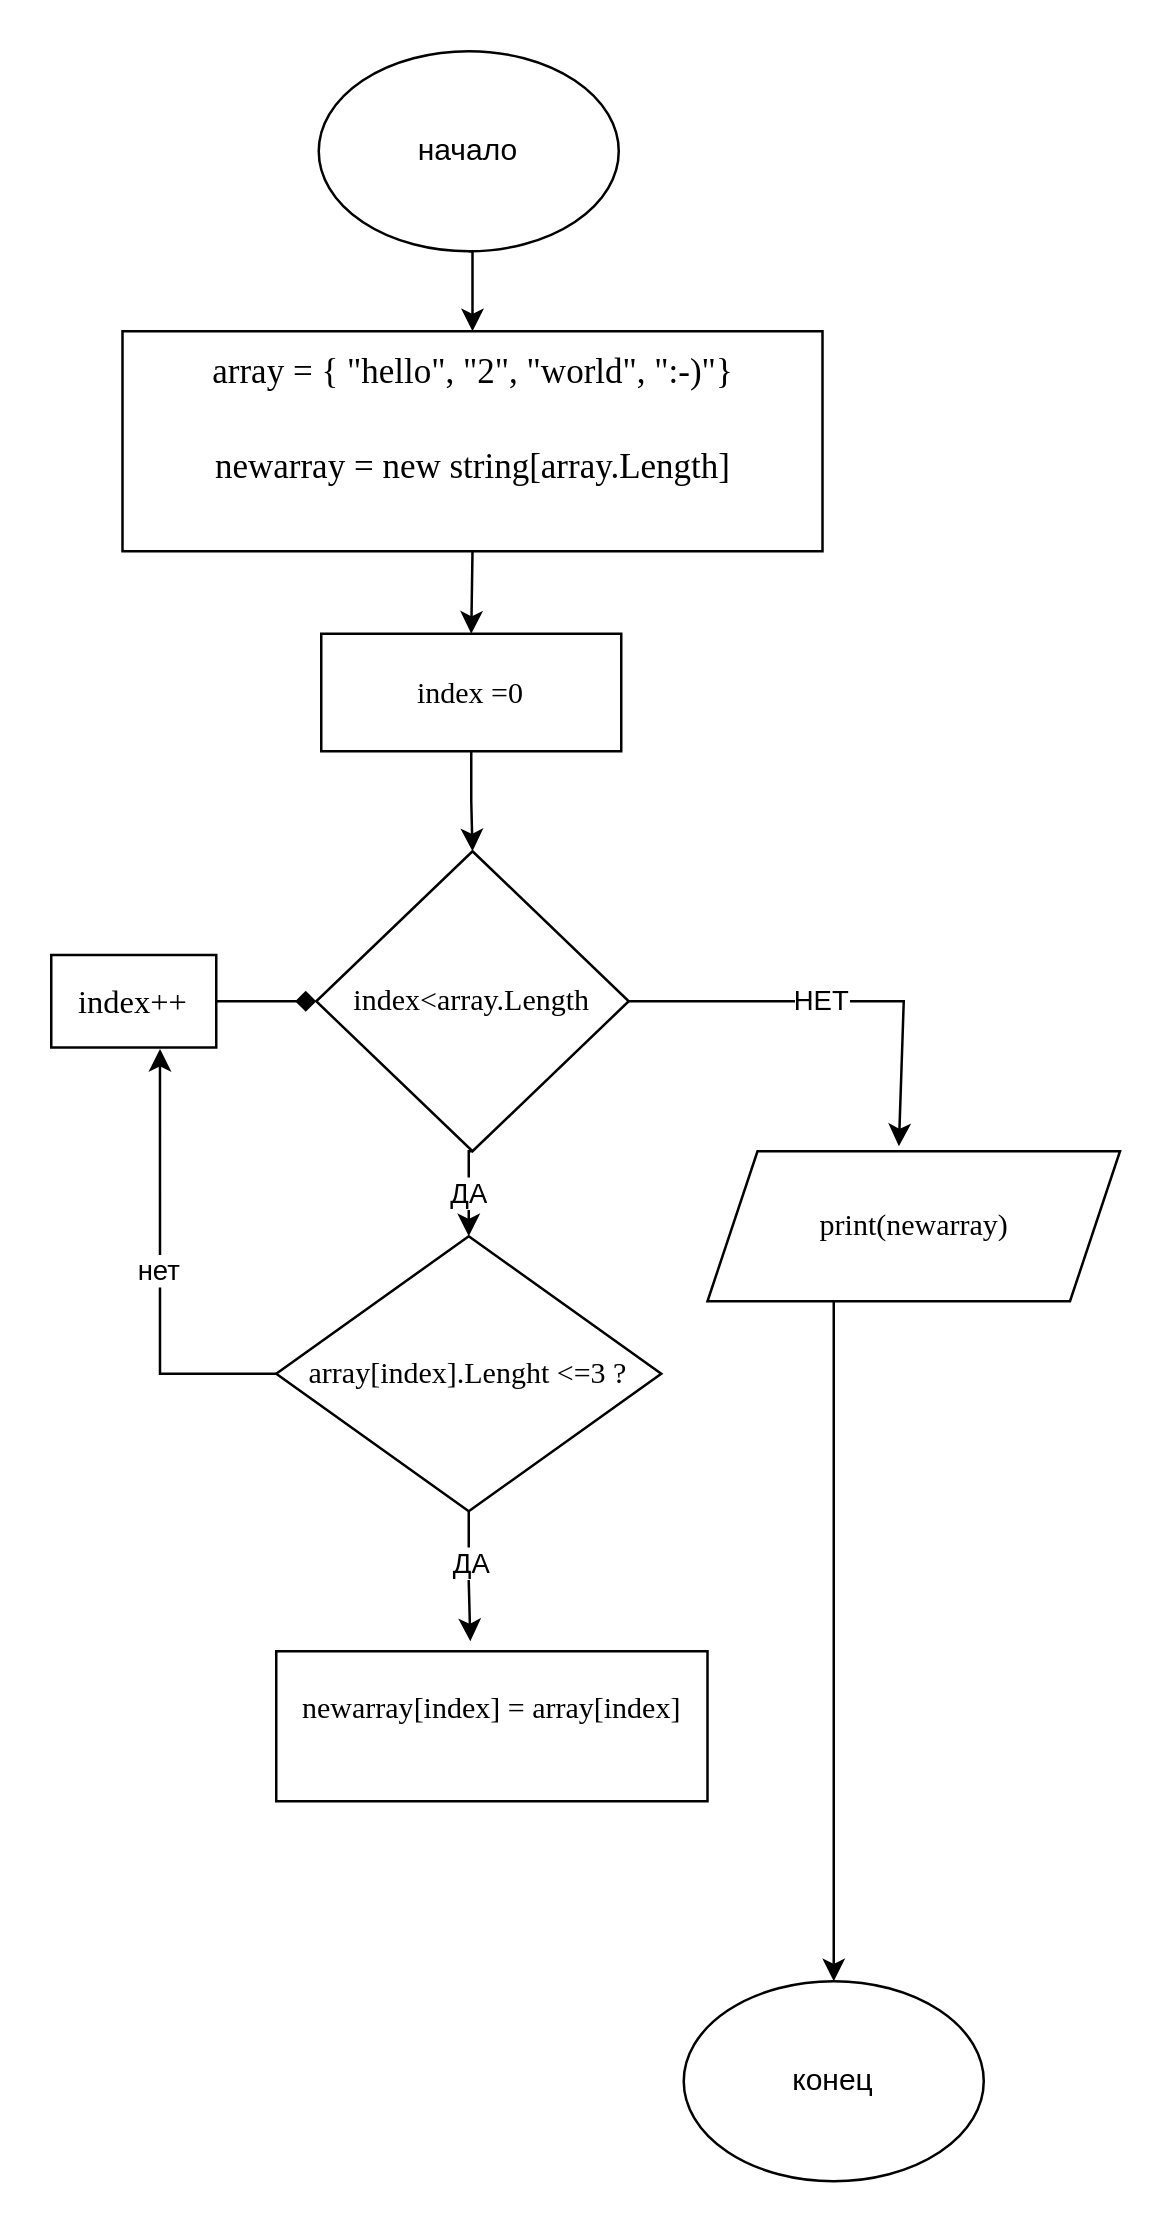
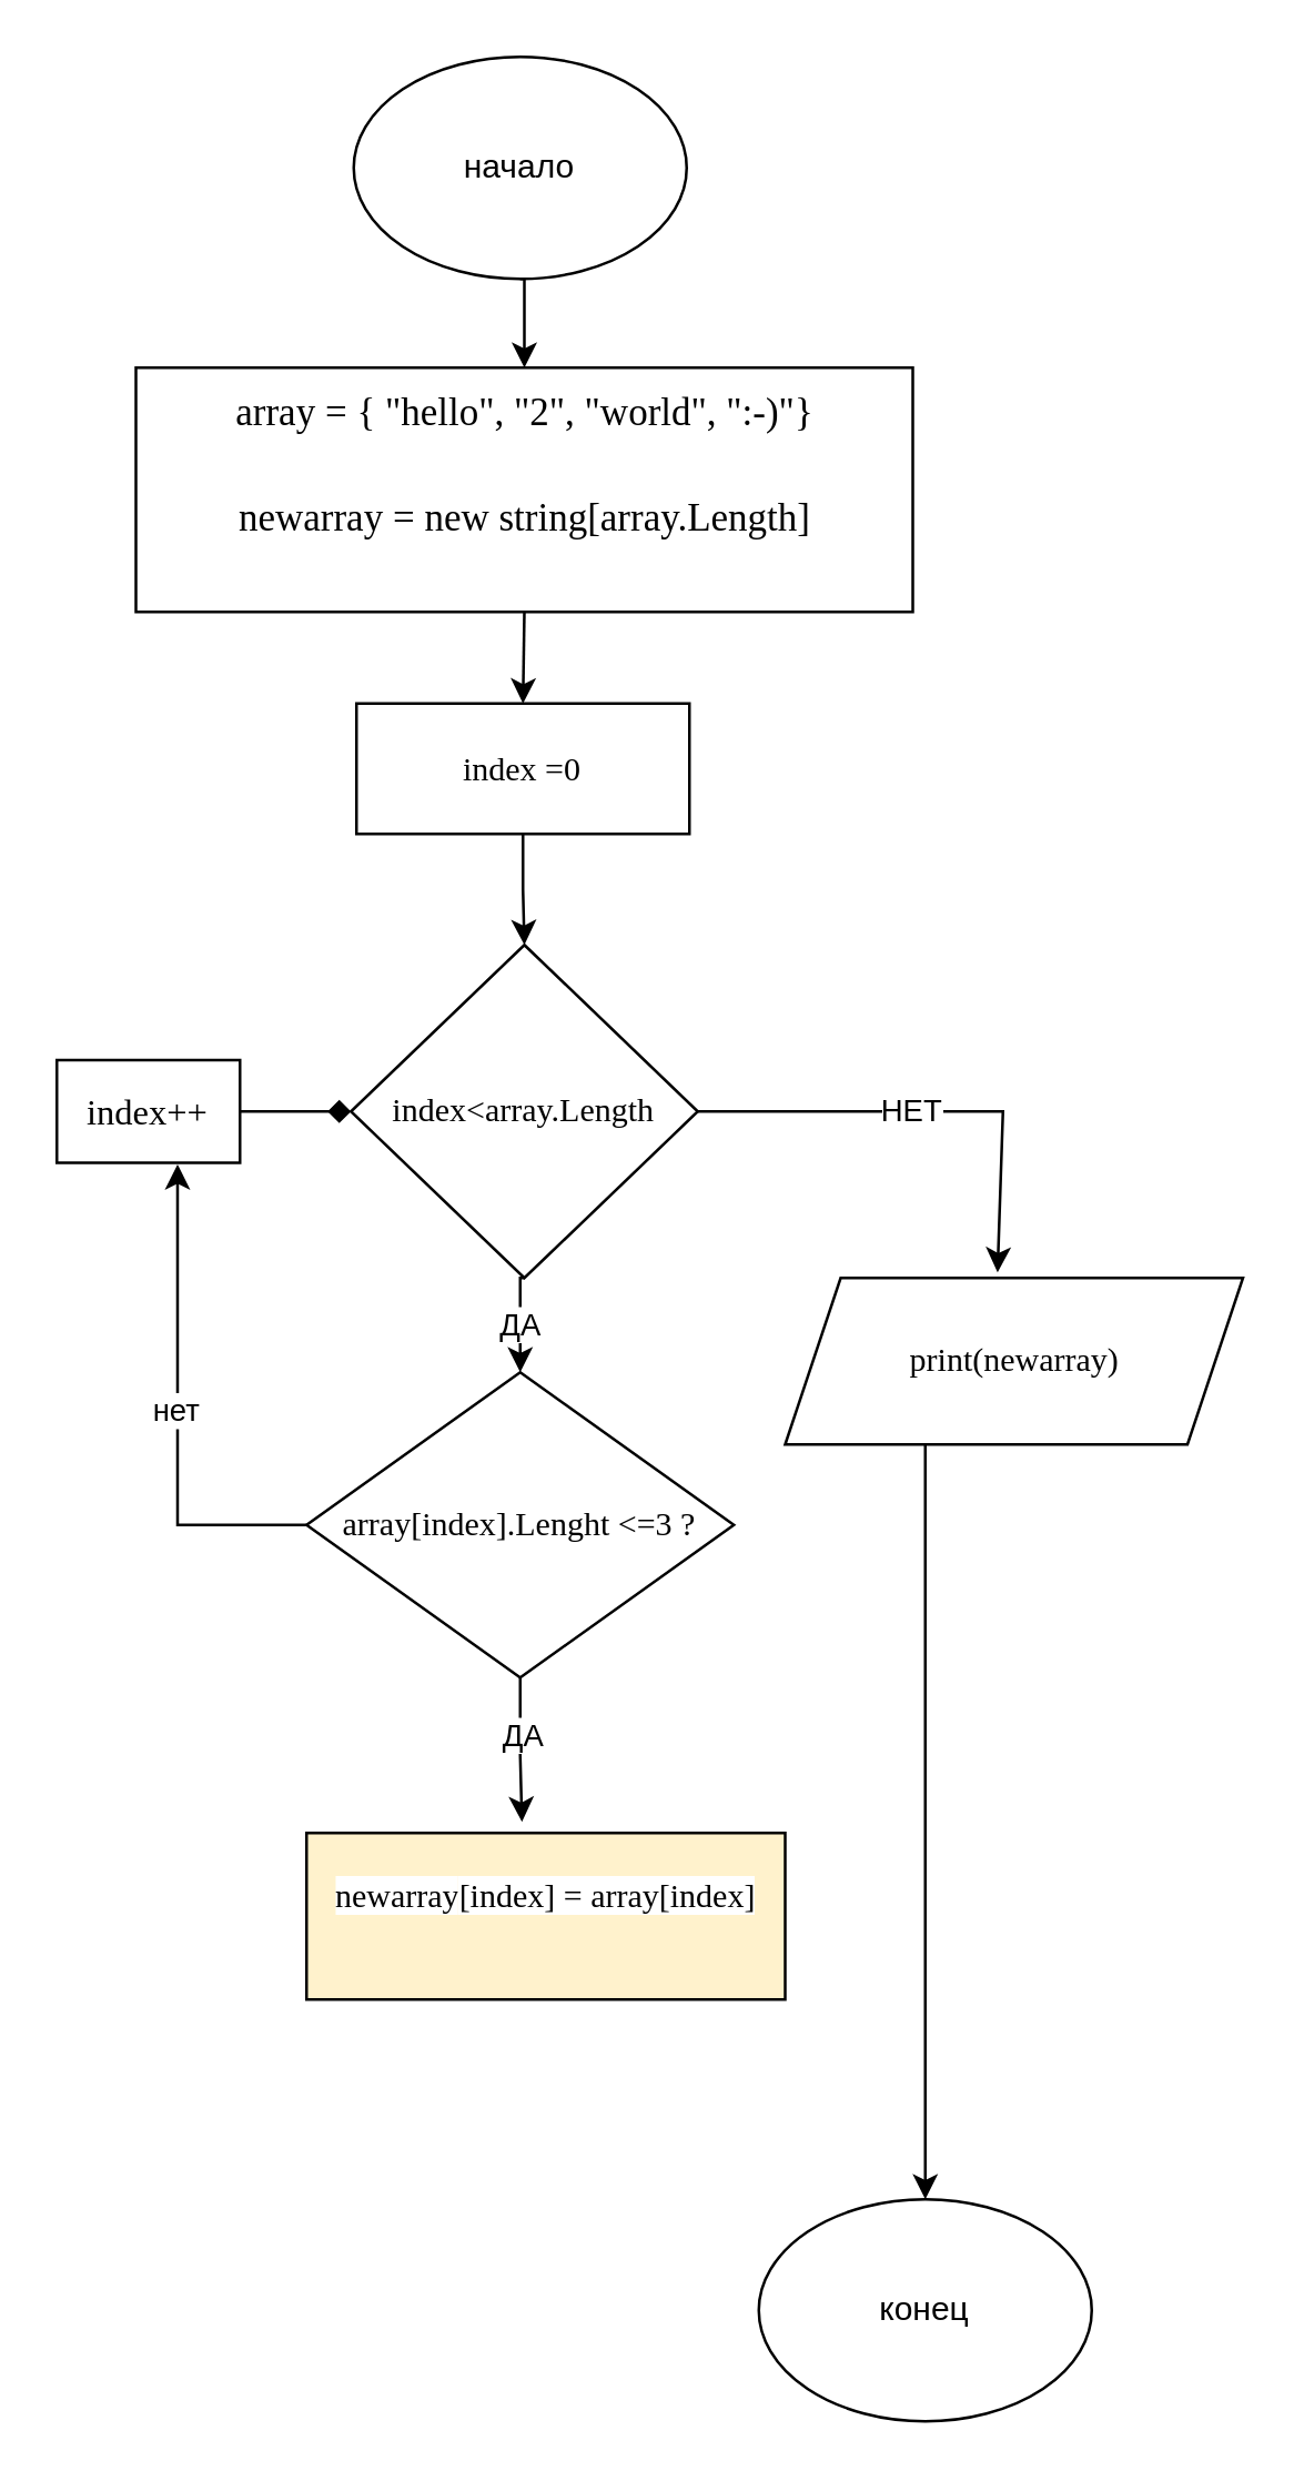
  <mxCell id="0" />
  <mxCell id="1" parent="0" />
  <mxCell id="2" style="edgeStyle=orthogonalEdgeStyle;rounded=0;orthogonalLoop=1;jettySize=auto;html=1;exitX=0.5;exitY=1;exitDx=0;exitDy=0;entryX=0.5;entryY=0;entryDx=0;entryDy=0;" parent="1" source="3" target="6" edge="1"><mxGeometry relative="1" as="geometry" /></mxCell>
  <mxCell id="3" value="&lt;font style=&quot;vertical-align: inherit;&quot;&gt;&lt;font style=&quot;vertical-align: inherit;&quot;&gt;начало&lt;/font&gt;&lt;/font&gt;" style="ellipse;whiteSpace=wrap;html=1;" parent="1" vertex="1"><mxGeometry x="127" y="20" width="120" height="80" as="geometry" /></mxCell>
  <mxCell id="4" value="&lt;font style=&quot;vertical-align: inherit;&quot;&gt;&lt;font style=&quot;vertical-align: inherit;&quot;&gt;конец&lt;/font&gt;&lt;/font&gt;" style="ellipse;whiteSpace=wrap;html=1;" parent="1" vertex="1"><mxGeometry x="273" y="792" width="120" height="80" as="geometry" /></mxCell>
  <mxCell id="5" style="edgeStyle=orthogonalEdgeStyle;rounded=0;orthogonalLoop=1;jettySize=auto;html=1;exitX=0.5;exitY=1;exitDx=0;exitDy=0;entryX=0.5;entryY=0;entryDx=0;entryDy=0;" parent="1" source="6" target="8" edge="1"><mxGeometry relative="1" as="geometry" /></mxCell>
  <mxCell id="6" value="&lt;font style=&quot;vertical-align: inherit; font-size: 14px;&quot;&gt;&lt;font style=&quot;vertical-align: inherit; font-size: 14px;&quot;&gt;&lt;div style=&quot;line-height: 19px;&quot;&gt;&lt;span style=&quot;background-color: rgb(255, 255, 255);&quot;&gt;&lt;font style=&quot;font-size: 14px;&quot; face=&quot;Times New Roman&quot;&gt;array = { &quot;hello&quot;, &quot;2&quot;, &quot;world&quot;, &quot;:-)&quot;}&lt;/font&gt;&lt;/span&gt;&lt;/div&gt;&lt;div style=&quot;line-height: 19px;&quot;&gt;&lt;br&gt;&lt;/div&gt;&lt;div style=&quot;line-height: 19px;&quot;&gt;&lt;span style=&quot;background-color: rgb(255, 255, 255);&quot;&gt;&lt;font style=&quot;&quot; face=&quot;Times New Roman&quot;&gt;newarray = new string[array.Length]&lt;/font&gt;&lt;/span&gt;&lt;/div&gt;&lt;div style=&quot;line-height: 19px;&quot;&gt;&lt;br&gt;&lt;/div&gt;&lt;/font&gt;&lt;/font&gt;" style="rounded=0;whiteSpace=wrap;html=1;" parent="1" vertex="1"><mxGeometry x="48.5" y="132" width="280" height="88" as="geometry" /></mxCell>
  <mxCell id="7" style="edgeStyle=orthogonalEdgeStyle;rounded=0;orthogonalLoop=1;jettySize=auto;html=1;exitX=0.5;exitY=1;exitDx=0;exitDy=0;entryX=0.5;entryY=0;entryDx=0;entryDy=0;" parent="1" source="8" target="10" edge="1"><mxGeometry relative="1" as="geometry" /></mxCell>
  <mxCell id="8" value="&lt;font style=&quot;vertical-align: inherit;&quot;&gt;&lt;font style=&quot;vertical-align: inherit;&quot;&gt;&lt;font face=&quot;Times New Roman&quot;&gt;index =0&lt;/font&gt;&lt;br&gt;&lt;/font&gt;&lt;/font&gt;" style="rounded=0;whiteSpace=wrap;html=1;" parent="1" vertex="1"><mxGeometry x="128" y="253" width="120" height="47" as="geometry" /></mxCell>
  <mxCell id="9" value="ДА" style="edgeStyle=orthogonalEdgeStyle;rounded=0;orthogonalLoop=1;jettySize=auto;html=1;exitX=0.5;exitY=1;exitDx=0;exitDy=0;entryX=0.5;entryY=0;entryDx=0;entryDy=0;" parent="1" source="10" target="17" edge="1"><mxGeometry relative="1" as="geometry"><Array as="points"><mxPoint x="187" y="460" /></Array></mxGeometry></mxCell>
  <mxCell id="10" value="&lt;font face=&quot;Times New Roman&quot; style=&quot;font-size: 12px;&quot;&gt;&lt;font style=&quot;vertical-align: inherit; font-size: 12px;&quot;&gt;&lt;font style=&quot;vertical-align: inherit; font-size: 12px;&quot;&gt;index&amp;lt;&lt;/font&gt;&lt;/font&gt;&lt;span style=&quot;background-color: rgb(255, 255, 255);&quot;&gt;array.Length&lt;/span&gt;&lt;/font&gt;" style="rhombus;whiteSpace=wrap;html=1;" parent="1" vertex="1"><mxGeometry x="126" y="340" width="125" height="120" as="geometry" /></mxCell>
  <mxCell id="11" value="&lt;font style=&quot;vertical-align: inherit;&quot;&gt;&lt;font style=&quot;vertical-align: inherit;&quot;&gt;&lt;font style=&quot;vertical-align: inherit;&quot;&gt;&lt;font style=&quot;vertical-align: inherit;&quot;&gt;&lt;font face=&quot;Times New Roman&quot;&gt;print(newarray)&lt;/font&gt;&lt;br&gt;&lt;/font&gt;&lt;/font&gt;&lt;/font&gt;&lt;/font&gt;" style="shape=parallelogram;perimeter=parallelogramPerimeter;whiteSpace=wrap;html=1;fixedSize=1;" parent="1" vertex="1"><mxGeometry x="282.5" y="460" width="165" height="60" as="geometry" /></mxCell>
  <mxCell id="12" value="" style="endArrow=classic;html=1;rounded=0;exitX=1;exitY=0.5;exitDx=0;exitDy=0;entryX=0.464;entryY=-0.033;entryDx=0;entryDy=0;entryPerimeter=0;" parent="1" source="10" target="11" edge="1"><mxGeometry width="50" height="50" relative="1" as="geometry"><mxPoint x="241" y="430" as="sourcePoint" /><mxPoint x="348.12" y="400" as="targetPoint" /><Array as="points"><mxPoint x="361" y="400" /></Array></mxGeometry></mxCell>
  <mxCell id="13" value="НЕТ" style="edgeLabel;html=1;align=center;verticalAlign=middle;resizable=0;points=[];" parent="12" vertex="1" connectable="0"><mxGeometry x="-0.09" y="1" relative="1" as="geometry"><mxPoint as="offset" /></mxGeometry></mxCell>
  <mxCell id="14" style="edgeStyle=orthogonalEdgeStyle;rounded=0;orthogonalLoop=1;jettySize=auto;html=1;exitX=0.5;exitY=1;exitDx=0;exitDy=0;entryX=0.45;entryY=-0.067;entryDx=0;entryDy=0;entryPerimeter=0;" parent="1" source="17" target="18" edge="1"><mxGeometry relative="1" as="geometry" /></mxCell>
  <mxCell id="15" value="ДА" style="edgeLabel;html=1;align=center;verticalAlign=middle;resizable=0;points=[];" parent="14" vertex="1" connectable="0"><mxGeometry x="-0.221" relative="1" as="geometry"><mxPoint as="offset" /></mxGeometry></mxCell>
  <mxCell id="16" value="нет" style="edgeStyle=orthogonalEdgeStyle;rounded=0;orthogonalLoop=1;jettySize=auto;html=1;entryX=0.659;entryY=1.015;entryDx=0;entryDy=0;entryPerimeter=0;exitX=0;exitY=0.5;exitDx=0;exitDy=0;" parent="1" source="17" target="20" edge="1"><mxGeometry relative="1" as="geometry"><Array as="points"><mxPoint x="63" y="549" /></Array><mxPoint x="108" y="484" as="targetPoint" /></mxGeometry></mxCell>
  <mxCell id="17" value="&lt;font face=&quot;Times New Roman&quot;&gt;array[index].Lenght &amp;lt;=3 ?&lt;/font&gt;" style="rhombus;whiteSpace=wrap;html=1;" parent="1" vertex="1"><mxGeometry x="110" y="494" width="154" height="110" as="geometry" /></mxCell>
- <mxCell id="18" value="&lt;font face=&quot;Times New Roman&quot; style=&quot;font-size: 12px;&quot;&gt;&lt;span style=&quot;background-color: rgb(255, 255, 255);&quot;&gt;&lt;font style=&quot;font-size: 12px;&quot;&gt;newarray&lt;/font&gt;&lt;/span&gt;&lt;span style=&quot;background-color: rgb(255, 255, 255);&quot;&gt;[index] = array[index]&lt;br&gt;&lt;/span&gt;&lt;/font&gt;&lt;span style=&quot;font-family: &amp;quot;Times New Roman&amp;quot;; background-color: rgb(255, 255, 255);&quot;&gt;&lt;font style=&quot;font-size: 12px;&quot;&gt;&lt;br&gt;&lt;/font&gt;&lt;/span&gt;" style="rounded=0;whiteSpace=wrap;html=1;" parent="1" vertex="1"><mxGeometry x="110" y="660" width="172.5" height="60" as="geometry" /></mxCell>
+ <mxCell id="18" value="&lt;font face=&quot;Times New Roman&quot; style=&quot;font-size: 12px;&quot;&gt;&lt;span style=&quot;background-color: rgb(255, 255, 255);&quot;&gt;&lt;font style=&quot;font-size: 12px;&quot;&gt;newarray&lt;/font&gt;&lt;/span&gt;&lt;span style=&quot;background-color: rgb(255, 255, 255);&quot;&gt;[index] = array[index]&lt;br&gt;&lt;/span&gt;&lt;/font&gt;&lt;span style=&quot;font-family: &amp;quot;Times New Roman&amp;quot;; background-color: rgb(255, 255, 255);&quot;&gt;&lt;font style=&quot;font-size: 12px;&quot;&gt;&lt;br&gt;&lt;/font&gt;&lt;/span&gt;" style="rounded=0;whiteSpace=wrap;html=1;fillColor=#fff2cc;" parent="1" vertex="1"><mxGeometry x="110" y="660" width="172.5" height="60" as="geometry" /></mxCell>
  <mxCell id="19" style="edgeStyle=orthogonalEdgeStyle;rounded=0;orthogonalLoop=1;jettySize=auto;html=1;entryX=0;entryY=0.5;entryDx=0;entryDy=0;fontFamily=Times New Roman;fontSize=12;fontColor=#000000;endArrow=diamond;" parent="1" source="20" target="10" edge="1"><mxGeometry relative="1" as="geometry" /></mxCell>
  <mxCell id="20" value="&lt;font style=&quot;font-size: 13px;&quot;&gt;index++&lt;/font&gt;" style="rounded=0;whiteSpace=wrap;html=1;labelBackgroundColor=#FFFFFF;fontFamily=Times New Roman;fontSize=12;fontColor=#000000;" parent="1" vertex="1"><mxGeometry x="20" y="381.5" width="66" height="37" as="geometry" /></mxCell>
  <mxCell id="21" style="edgeStyle=orthogonalEdgeStyle;rounded=0;orthogonalLoop=1;jettySize=auto;html=1;entryX=0.5;entryY=0;entryDx=0;entryDy=0;fontFamily=Times New Roman;fontSize=12;fontColor=#000000;exitX=0.312;exitY=1;exitDx=0;exitDy=0;exitPerimeter=0;" parent="1" source="11" target="4" edge="1"><mxGeometry relative="1" as="geometry"><Array as="points"><mxPoint x="334" y="792" /></Array><mxPoint x="332.75" y="544" as="sourcePoint" /></mxGeometry></mxCell>
